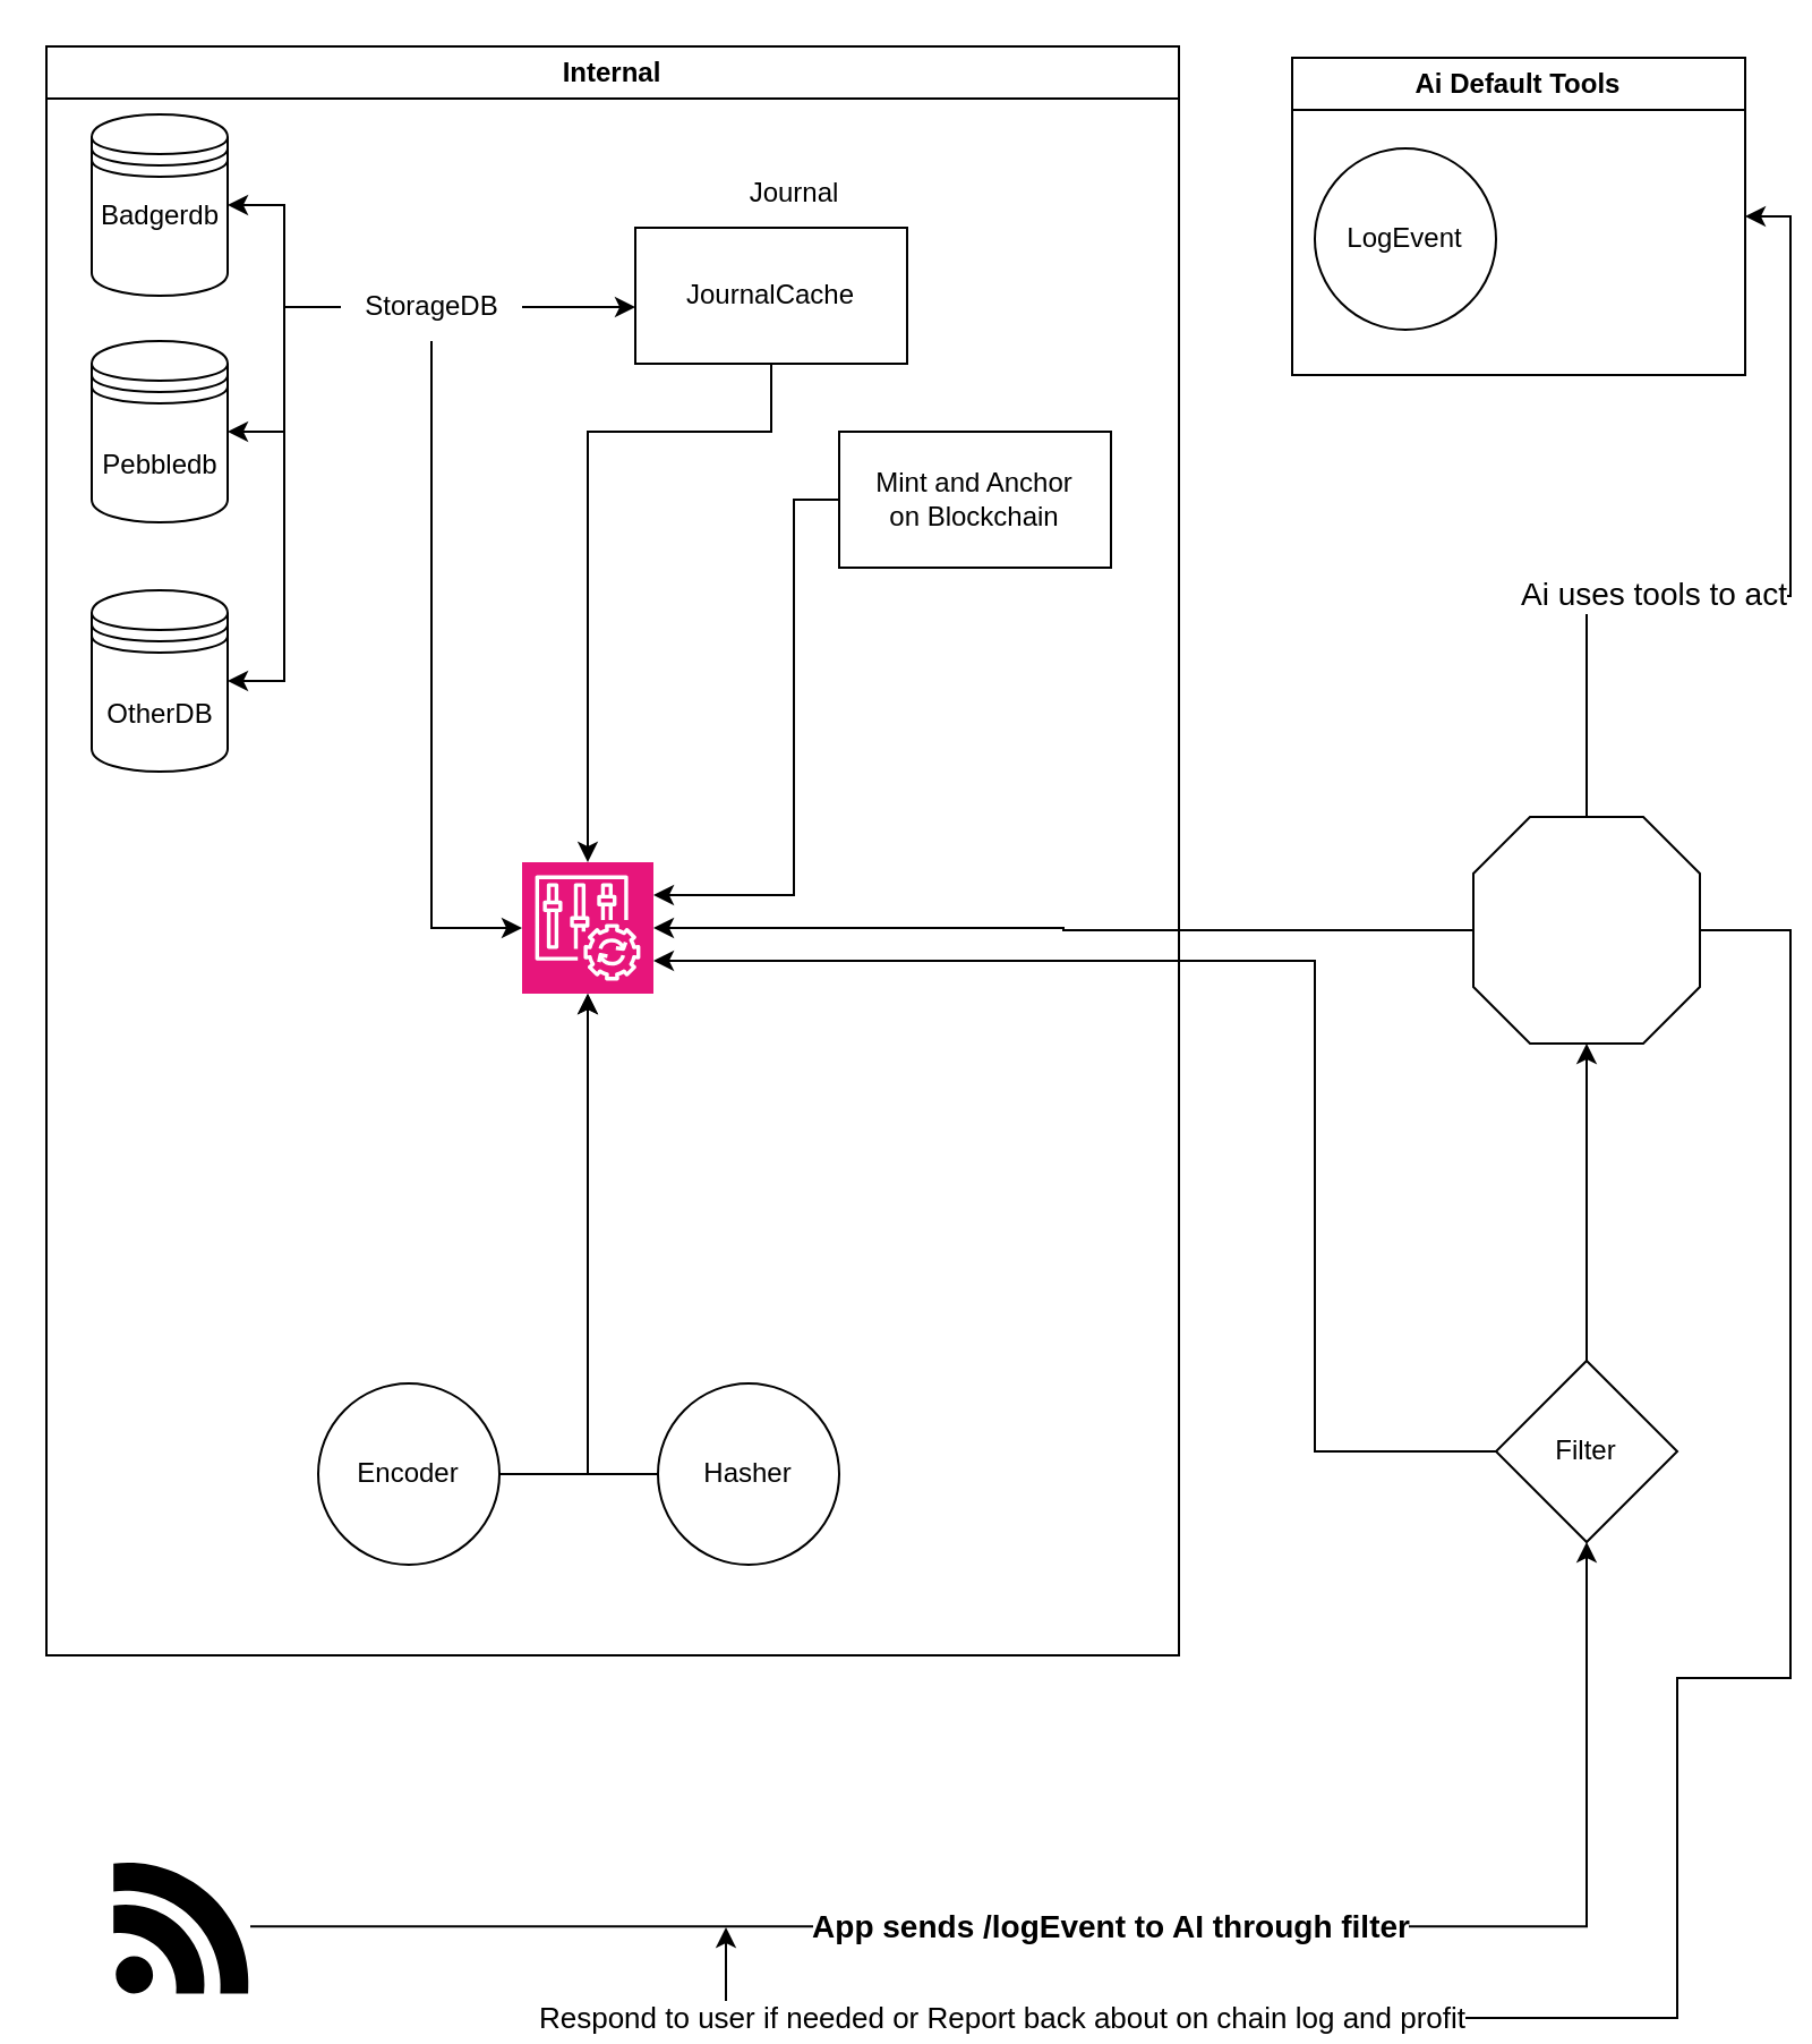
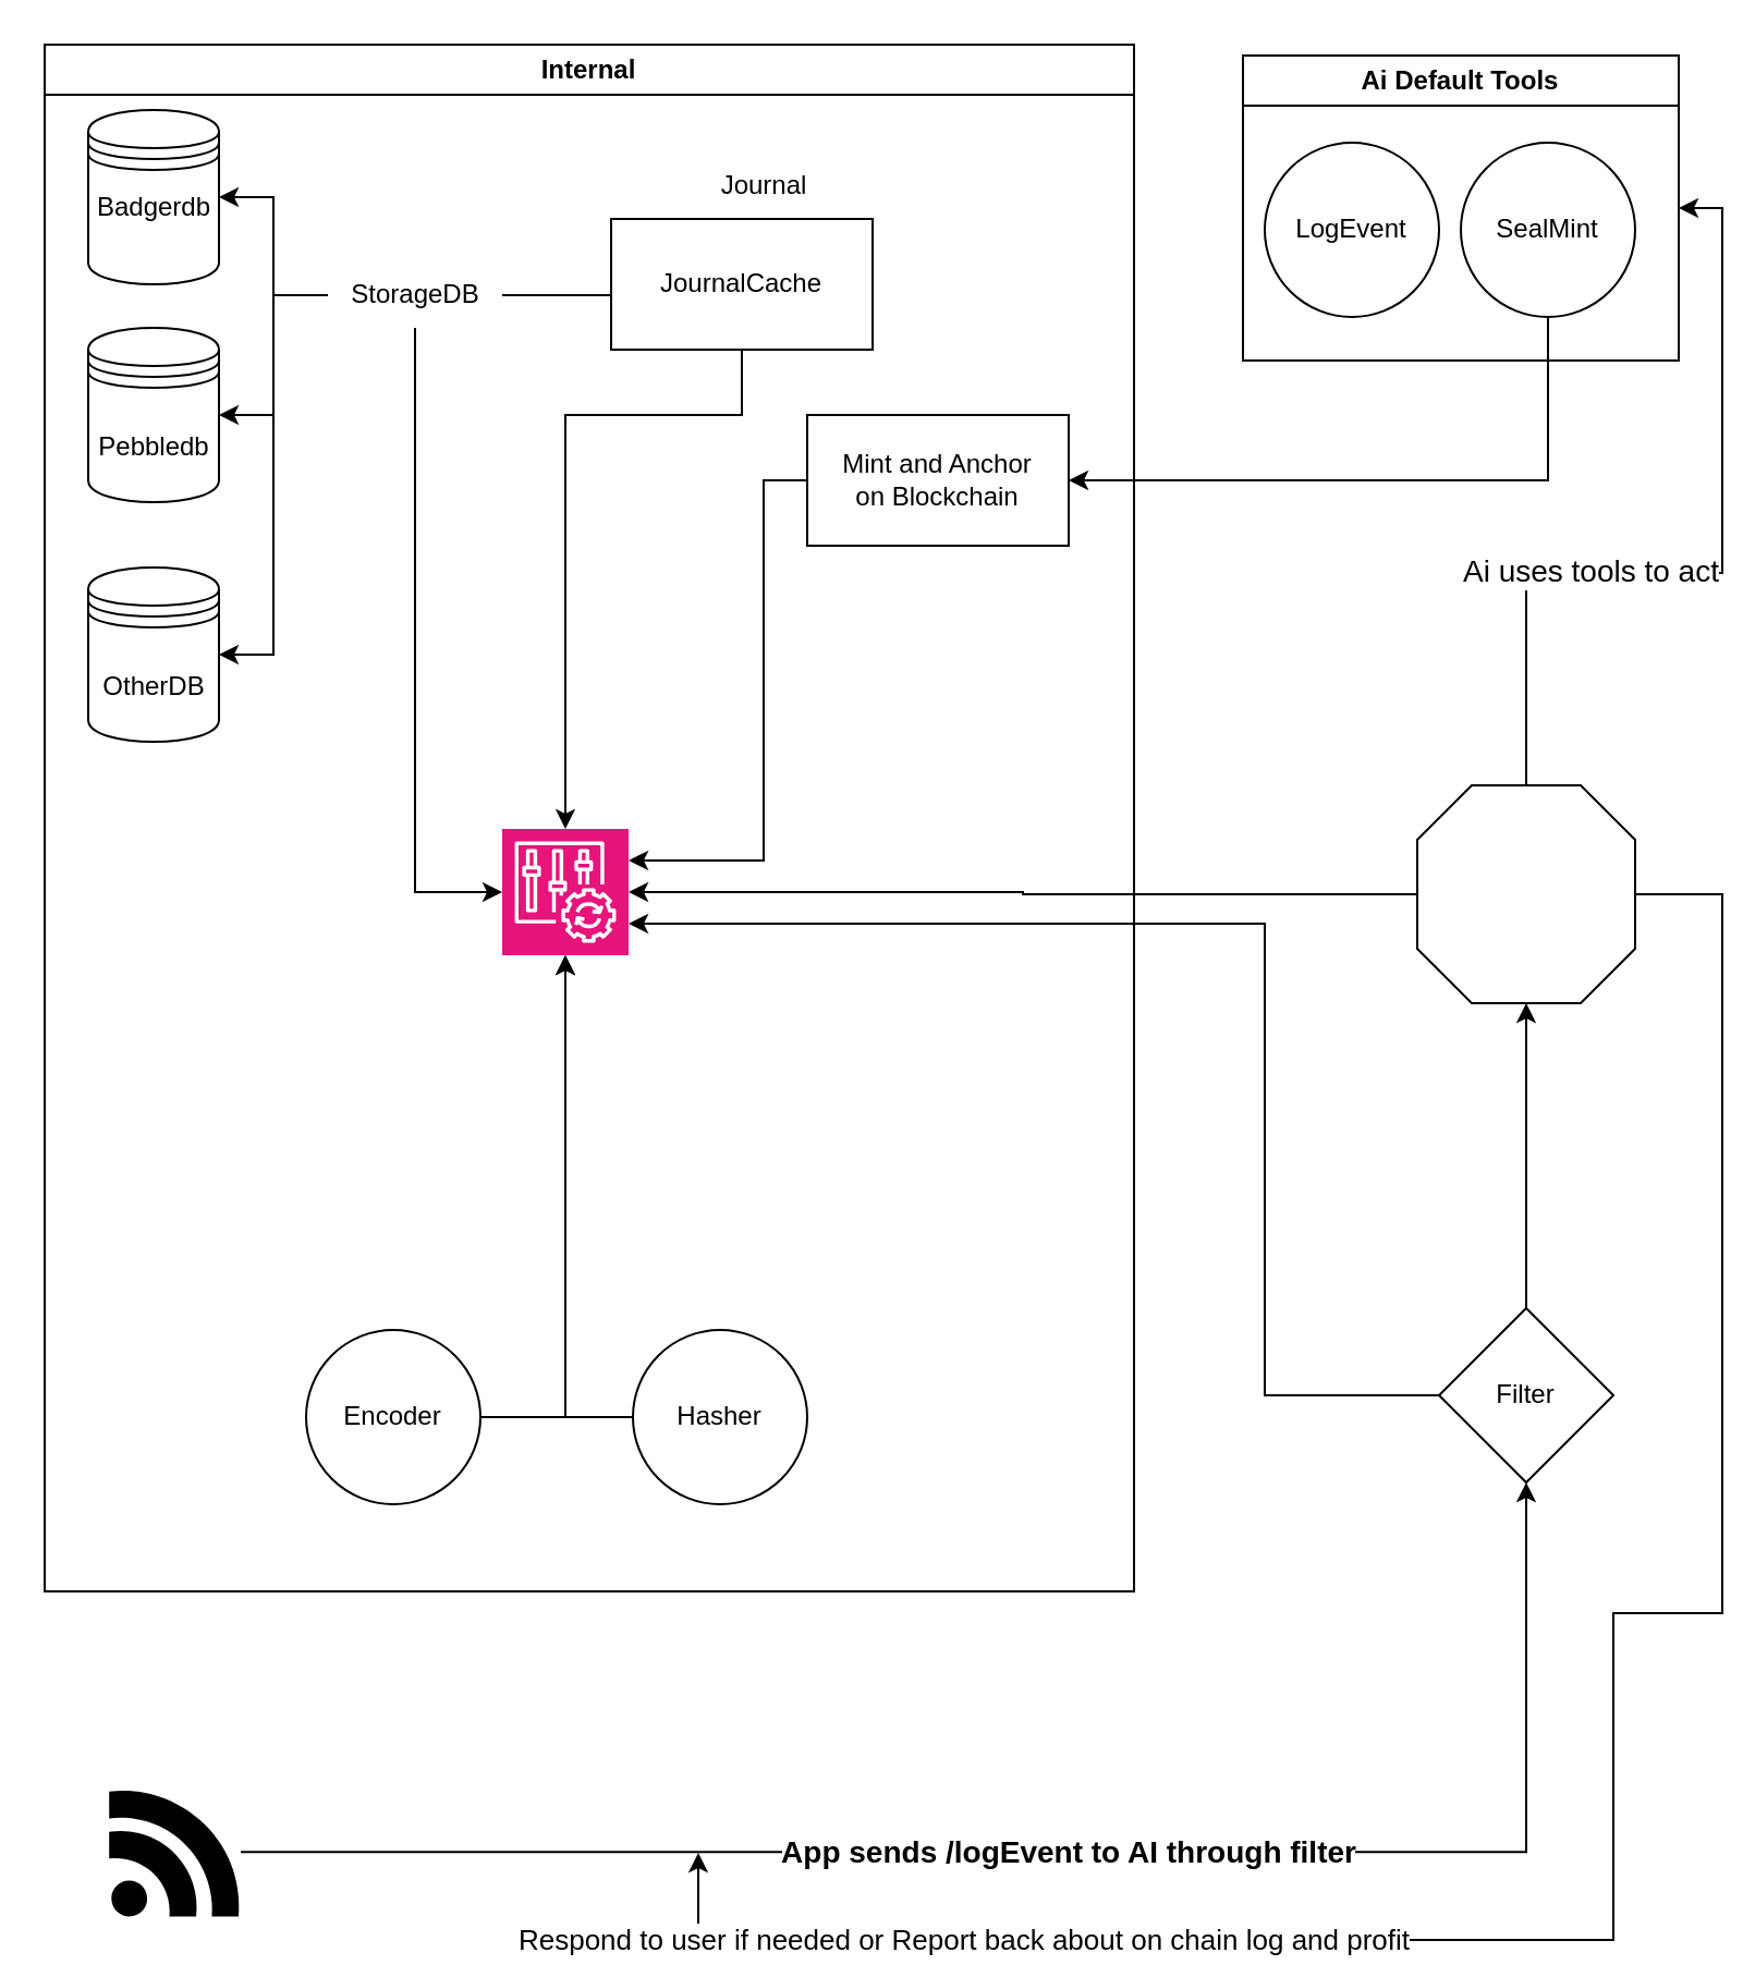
  <mxCell id="0" />
  <mxCell id="1" parent="0" />
  <mxCell id="2" value="" style="shape=datastore;whiteSpace=wrap;html=1;" vertex="1" parent="1"><mxGeometry x="40" y="150" width="60" height="80" as="geometry" /></mxCell>
  <mxCell id="3" style="edgeStyle=orthogonalEdgeStyle;rounded=0;orthogonalLoop=1;jettySize=auto;html=1;entryX=1;entryY=0.5;entryDx=0;entryDy=0;" edge="1" parent="1" source="6" target="8"><mxGeometry relative="1" as="geometry" /></mxCell>
- <mxCell id="4" style="edgeStyle=orthogonalEdgeStyle;rounded=0;orthogonalLoop=1;jettySize=auto;html=1;entryX=0;entryY=0.584;entryDx=0;entryDy=0;entryPerimeter=0;" edge="1" parent="1" source="6" target="26"><mxGeometry relative="1" as="geometry"><mxPoint x="280" y="100" as="targetPoint" /></mxGeometry></mxCell>
+ <mxCell id="4" style="edgeStyle=orthogonalEdgeStyle;rounded=0;orthogonalLoop=1;jettySize=auto;html=1;entryX=0;entryY=0.584;entryDx=0;entryDy=0;entryPerimeter=0;endArrow=none;" edge="1" parent="1" source="6" target="26"><mxGeometry relative="1" as="geometry"><mxPoint x="280" y="100" as="targetPoint" /></mxGeometry></mxCell>
  <mxCell id="5" style="edgeStyle=orthogonalEdgeStyle;rounded=0;orthogonalLoop=1;jettySize=auto;html=1;entryX=1;entryY=0.5;entryDx=0;entryDy=0;" edge="1" parent="1" source="6" target="11"><mxGeometry relative="1" as="geometry" /></mxCell>
  <mxCell id="6" value="StorageDB" style="text;html=1;align=center;verticalAlign=middle;resizable=0;points=[];autosize=1;strokeColor=none;fillColor=none;rotation=0;" vertex="1" parent="1"><mxGeometry x="150" y="120" width="80" height="30" as="geometry" /></mxCell>
  <mxCell id="7" style="edgeStyle=orthogonalEdgeStyle;rounded=0;orthogonalLoop=1;jettySize=auto;html=1;entryX=1;entryY=0.5;entryDx=0;entryDy=0;" edge="1" parent="1" source="6" target="2"><mxGeometry relative="1" as="geometry"><mxPoint x="120" y="190" as="targetPoint" /><Array as="points"><mxPoint x="125" y="135" /><mxPoint x="125" y="190" /></Array></mxGeometry></mxCell>
  <mxCell id="8" value="" style="shape=datastore;whiteSpace=wrap;html=1;" vertex="1" parent="1"><mxGeometry x="40" y="50" width="60" height="80" as="geometry" /></mxCell>
  <mxCell id="9" value="Badgerdb" style="text;html=1;align=center;verticalAlign=middle;resizable=0;points=[];autosize=1;strokeColor=none;fillColor=none;" vertex="1" parent="1"><mxGeometry x="30" y="80" width="80" height="30" as="geometry" /></mxCell>
  <mxCell id="10" value="Pebbledb" style="text;html=1;align=center;verticalAlign=middle;resizable=0;points=[];autosize=1;strokeColor=none;fillColor=none;" vertex="1" parent="1"><mxGeometry x="35" y="190" width="70" height="30" as="geometry" /></mxCell>
  <mxCell id="11" value="" style="shape=datastore;whiteSpace=wrap;html=1;" vertex="1" parent="1"><mxGeometry x="40" y="260" width="60" height="80" as="geometry" /></mxCell>
  <mxCell id="12" value="OtherDB" style="text;html=1;align=center;verticalAlign=middle;resizable=0;points=[];autosize=1;strokeColor=none;fillColor=none;" vertex="1" parent="1"><mxGeometry x="35" y="300" width="70" height="30" as="geometry" /></mxCell>
  <mxCell id="13" value="" style="group" vertex="1" connectable="0" parent="1"><mxGeometry x="650" y="360" width="100" height="100" as="geometry" /></mxCell>
  <mxCell id="14" style="edgeStyle=orthogonalEdgeStyle;rounded=0;orthogonalLoop=1;jettySize=auto;html=1;" edge="1" parent="13" source="16"><mxGeometry relative="1" as="geometry"><mxPoint x="-330" y="490" as="targetPoint" /><Array as="points"><mxPoint x="140" y="50" /><mxPoint x="140" y="380" /><mxPoint x="90" y="380" /><mxPoint x="90" y="530" /><mxPoint x="-330" y="530" /></Array></mxGeometry></mxCell>
  <mxCell id="15" value="&lt;font style=&quot;font-size: 13px;&quot;&gt;Respond to user if needed or Report back about on chain log and profit&lt;/font&gt;" style="edgeLabel;html=1;align=center;verticalAlign=middle;resizable=0;points=[];" vertex="1" connectable="0" parent="14"><mxGeometry x="0.687" y="-1" relative="1" as="geometry"><mxPoint as="offset" /></mxGeometry></mxCell>
  <mxCell id="16" value="" style="verticalLabelPosition=bottom;verticalAlign=top;html=1;shape=mxgraph.basic.polygon;polyCoords=[[0.25,0],[0.75,0],[1,0.25],[1,0.75],[0.75,1],[0.25,1],[0,0.75],[0,0.25]];polyline=0;movable=1;resizable=1;rotatable=1;deletable=1;editable=1;locked=0;connectable=1;" vertex="1" parent="13"><mxGeometry width="100" height="100" as="geometry" /></mxCell>
  <mxCell id="17" style="edgeStyle=orthogonalEdgeStyle;rounded=0;orthogonalLoop=1;jettySize=auto;html=1;" edge="1" parent="1" source="18"><mxGeometry relative="1" as="geometry"><mxPoint x="700" y="460" as="targetPoint" /></mxGeometry></mxCell>
  <mxCell id="18" value="Filter" style="rhombus;whiteSpace=wrap;html=1;" vertex="1" parent="1"><mxGeometry x="660" y="600" width="80" height="80" as="geometry" /></mxCell>
  <mxCell id="19" value="Internal" style="swimlane;whiteSpace=wrap;html=1;" vertex="1" parent="1"><mxGeometry x="20" y="20" width="500" height="710" as="geometry" /></mxCell>
  <mxCell id="20" value="" style="sketch=0;points=[[0,0,0],[0.25,0,0],[0.5,0,0],[0.75,0,0],[1,0,0],[0,1,0],[0.25,1,0],[0.5,1,0],[0.75,1,0],[1,1,0],[0,0.25,0],[0,0.5,0],[0,0.75,0],[1,0.25,0],[1,0.5,0],[1,0.75,0]];points=[[0,0,0],[0.25,0,0],[0.5,0,0],[0.75,0,0],[1,0,0],[0,1,0],[0.25,1,0],[0.5,1,0],[0.75,1,0],[1,1,0],[0,0.25,0],[0,0.5,0],[0,0.75,0],[1,0.25,0],[1,0.5,0],[1,0.75,0]];outlineConnect=0;fontColor=#232F3E;fillColor=#E7157B;strokeColor=#ffffff;dashed=0;verticalLabelPosition=bottom;verticalAlign=top;align=center;html=1;fontSize=12;fontStyle=0;aspect=fixed;shape=mxgraph.aws4.resourceIcon;resIcon=mxgraph.aws4.config;" vertex="1" parent="19"><mxGeometry x="210" y="360" width="58" height="58" as="geometry" /></mxCell>
  <mxCell id="21" value="Journal" style="text;html=1;align=center;verticalAlign=middle;resizable=0;points=[];autosize=1;strokeColor=none;fillColor=none;" vertex="1" parent="19"><mxGeometry x="300" y="50" width="60" height="30" as="geometry" /></mxCell>
  <mxCell id="22" value="Encoder" style="ellipse;whiteSpace=wrap;html=1;" vertex="1" parent="19"><mxGeometry x="120" y="590" width="80" height="80" as="geometry" /></mxCell>
  <mxCell id="23" value="Hasher" style="ellipse;whiteSpace=wrap;html=1;" vertex="1" parent="19"><mxGeometry x="270" y="590" width="80" height="80" as="geometry" /></mxCell>
  <mxCell id="24" style="edgeStyle=orthogonalEdgeStyle;rounded=0;orthogonalLoop=1;jettySize=auto;html=1;entryX=0.5;entryY=1;entryDx=0;entryDy=0;entryPerimeter=0;" edge="1" parent="19" source="23" target="20"><mxGeometry relative="1" as="geometry" /></mxCell>
  <mxCell id="25" style="edgeStyle=orthogonalEdgeStyle;rounded=0;orthogonalLoop=1;jettySize=auto;html=1;entryX=0.5;entryY=1;entryDx=0;entryDy=0;entryPerimeter=0;" edge="1" parent="19" source="22" target="20"><mxGeometry relative="1" as="geometry" /></mxCell>
  <mxCell id="26" value="JournalCache" style="whiteSpace=wrap;html=1;" vertex="1" parent="19"><mxGeometry x="260" y="80" width="120" height="60" as="geometry" /></mxCell>
  <mxCell id="27" style="edgeStyle=elbowEdgeStyle;rounded=0;orthogonalLoop=1;jettySize=auto;html=1;elbow=vertical;" edge="1" parent="19" source="26" target="20"><mxGeometry relative="1" as="geometry"><mxPoint x="310" y="230" as="targetPoint" /><Array as="points"><mxPoint x="320" y="170" /></Array></mxGeometry></mxCell>
  <mxCell id="28" value="Mint and Anchor&lt;br&gt;on Blockchain" style="rounded=0;whiteSpace=wrap;html=1;" vertex="1" parent="19"><mxGeometry x="350" y="170" width="120" height="60" as="geometry" /></mxCell>
  <mxCell id="29" style="edgeStyle=orthogonalEdgeStyle;rounded=0;orthogonalLoop=1;jettySize=auto;html=1;entryX=1;entryY=0.25;entryDx=0;entryDy=0;entryPerimeter=0;" edge="1" parent="19" source="28" target="20"><mxGeometry relative="1" as="geometry"><Array as="points"><mxPoint x="330" y="200" /><mxPoint x="330" y="375" /></Array></mxGeometry></mxCell>
  <mxCell id="30" style="edgeStyle=orthogonalEdgeStyle;rounded=0;orthogonalLoop=1;jettySize=auto;html=1;entryX=0;entryY=0.5;entryDx=0;entryDy=0;entryPerimeter=0;" edge="1" parent="1" source="6" target="20"><mxGeometry relative="1" as="geometry" /></mxCell>
  <mxCell id="31" style="edgeStyle=orthogonalEdgeStyle;rounded=0;orthogonalLoop=1;jettySize=auto;html=1;entryX=1;entryY=0.75;entryDx=0;entryDy=0;entryPerimeter=0;" edge="1" parent="1" source="18" target="20"><mxGeometry relative="1" as="geometry"><Array as="points"><mxPoint x="580" y="640" /><mxPoint x="580" y="424" /></Array></mxGeometry></mxCell>
  <mxCell id="32" value="&lt;b&gt;&lt;font style=&quot;font-size: 14px;&quot;&gt;App sends /logEvent to AI through filter&lt;/font&gt;&lt;/b&gt;" style="edgeStyle=orthogonalEdgeStyle;rounded=0;orthogonalLoop=1;jettySize=auto;html=1;entryX=0.5;entryY=1;entryDx=0;entryDy=0;align=center;" edge="1" parent="1" source="33" target="18"><mxGeometry relative="1" as="geometry" /></mxCell>
  <mxCell id="33" value="" style="dashed=0;outlineConnect=0;html=1;align=center;labelPosition=center;verticalLabelPosition=bottom;verticalAlign=top;shape=mxgraph.weblogos.feed;fillColor=#000000" vertex="1" parent="1"><mxGeometry x="49.6" y="820" width="60.4" height="59.2" as="geometry" /></mxCell>
  <mxCell id="34" style="edgeStyle=orthogonalEdgeStyle;rounded=0;orthogonalLoop=1;jettySize=auto;html=1;entryX=1;entryY=0.5;entryDx=0;entryDy=0;entryPerimeter=0;" edge="1" parent="1" source="16" target="20"><mxGeometry relative="1" as="geometry" /></mxCell>
  <mxCell id="35" value="Ai Default Tools" style="swimlane;whiteSpace=wrap;html=1;align=center;" vertex="1" parent="1"><mxGeometry x="570" y="25" width="200" height="140" as="geometry"><mxRectangle x="460" y="10" width="120" height="30" as="alternateBounds" /></mxGeometry></mxCell>
  <mxCell id="36" value="LogEvent" style="ellipse;whiteSpace=wrap;html=1;aspect=fixed;" vertex="1" parent="35"><mxGeometry x="10" y="40" width="80" height="80" as="geometry" /></mxCell>
+ <mxCell id="37" value="SealMint" style="ellipse;whiteSpace=wrap;html=1;aspect=fixed;" vertex="1" parent="35"><mxGeometry x="100" y="40" width="80" height="80" as="geometry" /></mxCell>
  <mxCell id="38" value="Ai uses tools to act" style="edgeStyle=orthogonalEdgeStyle;rounded=0;orthogonalLoop=1;jettySize=auto;html=1;entryX=1;entryY=0.5;entryDx=0;entryDy=0;textDirection=ltr;align=right;fontSize=14;" edge="1" parent="1" source="16" target="35"><mxGeometry relative="1" as="geometry"><mxPoint as="offset" /></mxGeometry></mxCell>
+ <mxCell id="39" style="edgeStyle=orthogonalEdgeStyle;rounded=0;orthogonalLoop=1;jettySize=auto;html=1;entryX=1;entryY=0.5;entryDx=0;entryDy=0;" edge="1" parent="1" source="37" target="28"><mxGeometry relative="1" as="geometry"><Array as="points"><mxPoint x="710" y="220" /></Array></mxGeometry></mxCell>
